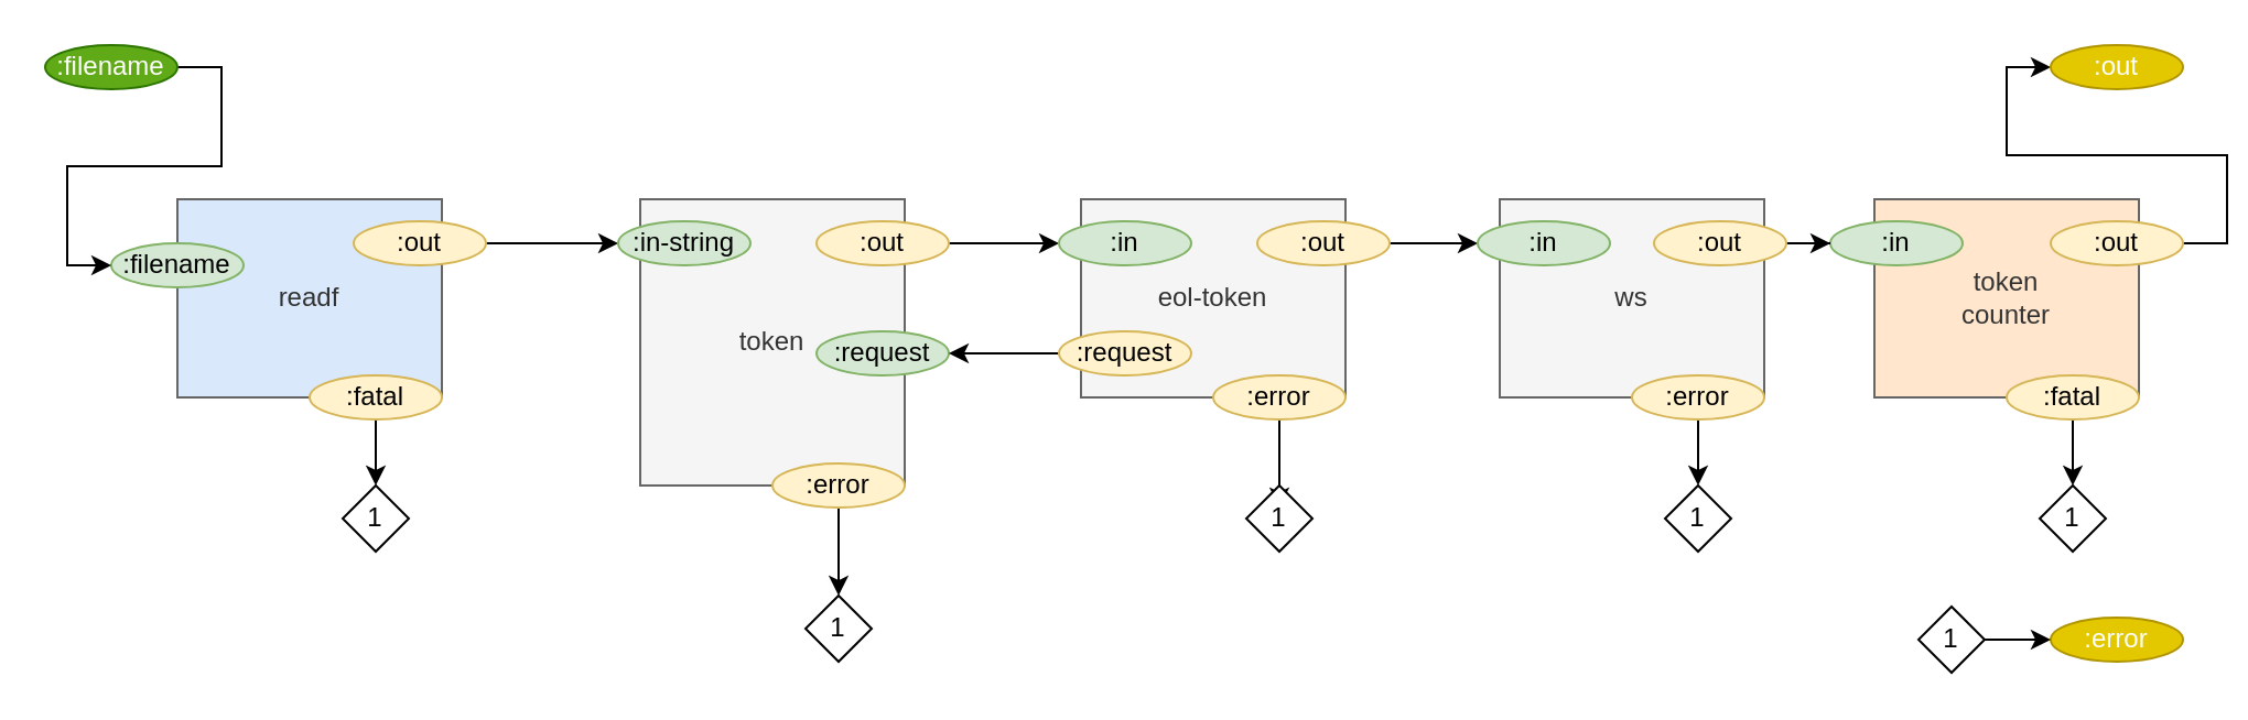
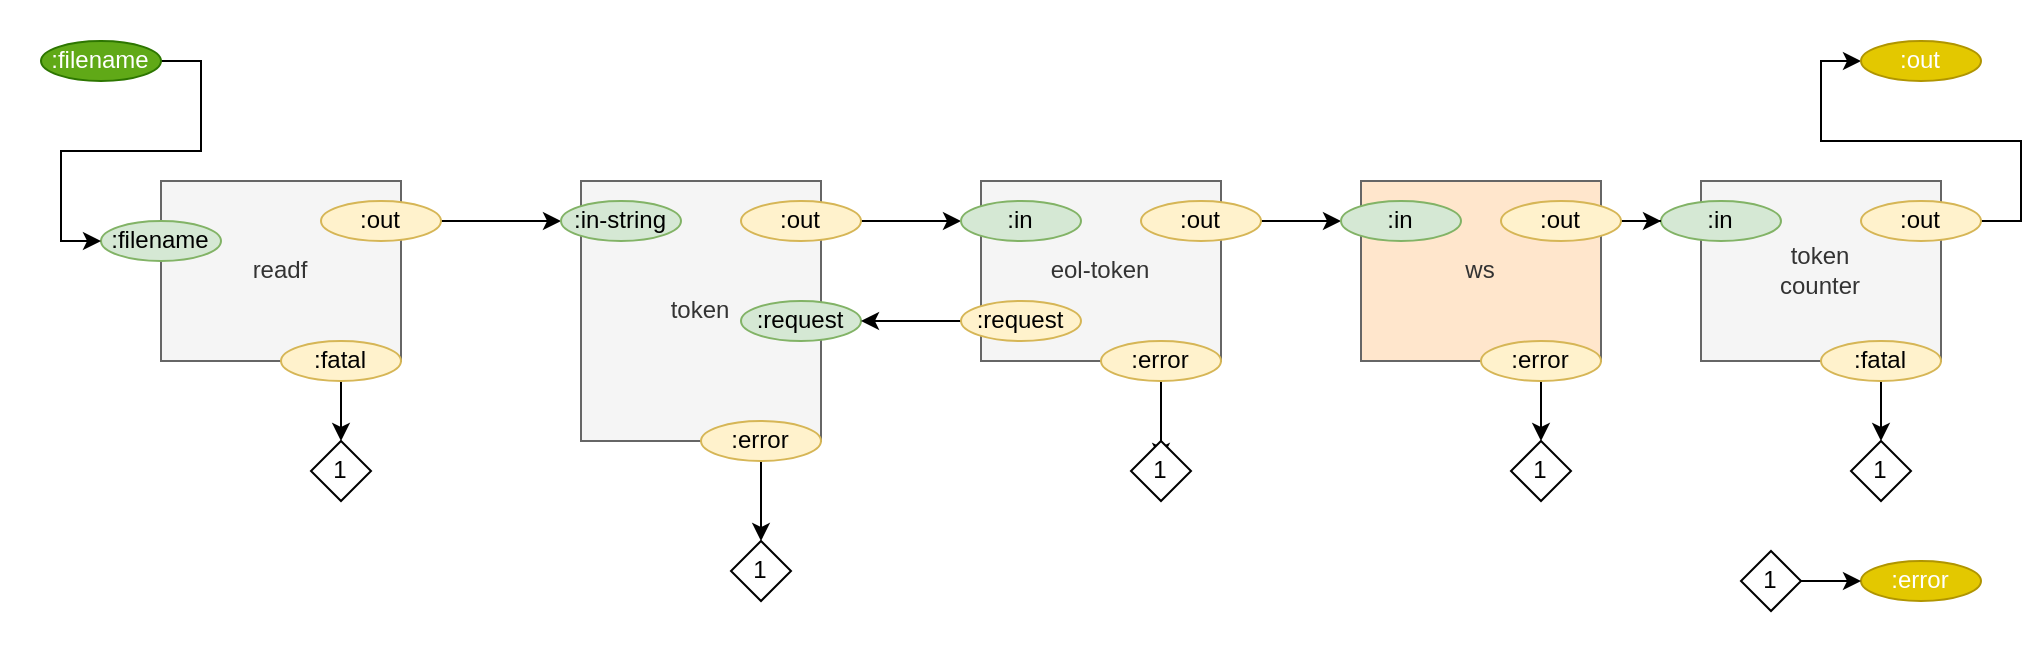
  <mxCell id="0" />
  <mxCell id="1" parent="0" />
- <mxCell id="2" value="readf" style="rounded=0;whiteSpace=wrap;html=1;fillColor=#dae8fc;strokeColor=#666666;fontColor=#333333;" vertex="1" parent="1"><mxGeometry x="80" y="90" width="120" height="90" as="geometry" /></mxCell>
- <mxCell id="3" value="token&lt;br&gt;counter" style="rounded=0;whiteSpace=wrap;html=1;fillColor=#ffe6cc;strokeColor=#666666;fontColor=#333333;" vertex="1" parent="1"><mxGeometry x="850" y="90" width="120" height="90" as="geometry" /></mxCell>
+ <mxCell id="2" value="readf" style="rounded=0;whiteSpace=wrap;html=1;fillColor=#f5f5f5;strokeColor=#666666;fontColor=#333333;" vertex="1" parent="1"><mxGeometry x="80" y="90" width="120" height="90" as="geometry" /></mxCell>
+ <mxCell id="3" value="token&lt;br&gt;counter" style="rounded=0;whiteSpace=wrap;html=1;fillColor=#f5f5f5;strokeColor=#666666;fontColor=#333333;" vertex="1" parent="1"><mxGeometry x="850" y="90" width="120" height="90" as="geometry" /></mxCell>
  <mxCell id="4" value="token" style="rounded=0;whiteSpace=wrap;html=1;fillColor=#f5f5f5;strokeColor=#666666;fontColor=#333333;" vertex="1" parent="1"><mxGeometry x="290" y="90" width="120" height="130" as="geometry" /></mxCell>
  <mxCell id="5" value="eol-token" style="rounded=0;whiteSpace=wrap;html=1;fillColor=#f5f5f5;strokeColor=#666666;fontColor=#333333;" vertex="1" parent="1"><mxGeometry x="490" y="90" width="120" height="90" as="geometry" /></mxCell>
- <mxCell id="6" value="ws" style="rounded=0;whiteSpace=wrap;html=1;fillColor=#f5f5f5;strokeColor=#666666;fontColor=#333333;" vertex="1" parent="1"><mxGeometry x="680" y="90" width="120" height="90" as="geometry" /></mxCell>
+ <mxCell id="6" value="ws" style="rounded=0;whiteSpace=wrap;html=1;fillColor=#ffe6cc;strokeColor=#666666;fontColor=#333333;" vertex="1" parent="1"><mxGeometry x="680" y="90" width="120" height="90" as="geometry" /></mxCell>
  <mxCell id="7" value=":filename" style="ellipse;whiteSpace=wrap;html=1;fillColor=#d5e8d4;strokeColor=#82b366;" vertex="1" parent="1"><mxGeometry x="50" y="110" width="60" height="20" as="geometry" /></mxCell>
  <mxCell id="8" style="edgeStyle=orthogonalEdgeStyle;rounded=0;orthogonalLoop=1;jettySize=auto;html=1;exitX=0.5;exitY=1;exitDx=0;exitDy=0;entryX=0.5;entryY=0;entryDx=0;entryDy=0;" edge="1" parent="1" source="9" target="39"><mxGeometry relative="1" as="geometry" /></mxCell>
  <mxCell id="9" value=":error" style="ellipse;whiteSpace=wrap;html=1;fillColor=#fff2cc;strokeColor=#d6b656;" vertex="1" parent="1"><mxGeometry x="350" y="210" width="60" height="20" as="geometry" /></mxCell>
  <mxCell id="10" style="edgeStyle=orthogonalEdgeStyle;rounded=0;orthogonalLoop=1;jettySize=auto;html=1;exitX=1;exitY=0.5;exitDx=0;exitDy=0;entryX=0;entryY=0.5;entryDx=0;entryDy=0;" edge="1" parent="1" source="11" target="7"><mxGeometry relative="1" as="geometry" /></mxCell>
  <mxCell id="11" value=":filename" style="ellipse;whiteSpace=wrap;html=1;fillColor=#60a917;strokeColor=#2D7600;fontColor=#ffffff;" vertex="1" parent="1"><mxGeometry x="20" y="20" width="60" height="20" as="geometry" /></mxCell>
  <mxCell id="12" style="edgeStyle=orthogonalEdgeStyle;rounded=0;orthogonalLoop=1;jettySize=auto;html=1;exitX=1;exitY=0.5;exitDx=0;exitDy=0;" edge="1" parent="1" source="13" target="14"><mxGeometry relative="1" as="geometry" /></mxCell>
  <mxCell id="13" value=":out" style="ellipse;whiteSpace=wrap;html=1;fillColor=#fff2cc;strokeColor=#d6b656;" vertex="1" parent="1"><mxGeometry x="160" y="100" width="60" height="20" as="geometry" /></mxCell>
  <mxCell id="14" value=":in-string" style="ellipse;whiteSpace=wrap;html=1;fillColor=#d5e8d4;strokeColor=#82b366;" vertex="1" parent="1"><mxGeometry x="280" y="100" width="60" height="20" as="geometry" /></mxCell>
  <mxCell id="15" value=":request" style="ellipse;whiteSpace=wrap;html=1;fillColor=#d5e8d4;strokeColor=#82b366;" vertex="1" parent="1"><mxGeometry x="370" y="150" width="60" height="20" as="geometry" /></mxCell>
  <mxCell id="16" style="edgeStyle=orthogonalEdgeStyle;rounded=0;orthogonalLoop=1;jettySize=auto;html=1;exitX=0;exitY=0.5;exitDx=0;exitDy=0;" edge="1" parent="1" source="17" target="15"><mxGeometry relative="1" as="geometry" /></mxCell>
  <mxCell id="17" value=":request" style="ellipse;whiteSpace=wrap;html=1;fillColor=#fff2cc;strokeColor=#d6b656;" vertex="1" parent="1"><mxGeometry x="480" y="150" width="60" height="20" as="geometry" /></mxCell>
  <mxCell id="18" style="edgeStyle=orthogonalEdgeStyle;rounded=0;orthogonalLoop=1;jettySize=auto;html=1;exitX=1;exitY=0.5;exitDx=0;exitDy=0;entryX=0;entryY=0.5;entryDx=0;entryDy=0;" edge="1" parent="1" source="19" target="20"><mxGeometry relative="1" as="geometry" /></mxCell>
  <mxCell id="19" value=":out" style="ellipse;whiteSpace=wrap;html=1;fillColor=#fff2cc;strokeColor=#d6b656;" vertex="1" parent="1"><mxGeometry x="370" y="100" width="60" height="20" as="geometry" /></mxCell>
  <mxCell id="20" value=":in" style="ellipse;whiteSpace=wrap;html=1;fillColor=#d5e8d4;strokeColor=#82b366;" vertex="1" parent="1"><mxGeometry x="480" y="100" width="60" height="20" as="geometry" /></mxCell>
  <mxCell id="21" style="edgeStyle=orthogonalEdgeStyle;rounded=0;orthogonalLoop=1;jettySize=auto;html=1;exitX=1;exitY=0.5;exitDx=0;exitDy=0;entryX=0;entryY=0.5;entryDx=0;entryDy=0;" edge="1" parent="1" source="22" target="23"><mxGeometry relative="1" as="geometry" /></mxCell>
  <mxCell id="22" value=":out" style="ellipse;whiteSpace=wrap;html=1;fillColor=#fff2cc;strokeColor=#d6b656;" vertex="1" parent="1"><mxGeometry x="570" y="100" width="60" height="20" as="geometry" /></mxCell>
  <mxCell id="23" value=":in" style="ellipse;whiteSpace=wrap;html=1;fillColor=#d5e8d4;strokeColor=#82b366;" vertex="1" parent="1"><mxGeometry x="670" y="100" width="60" height="20" as="geometry" /></mxCell>
  <mxCell id="24" value=":in" style="ellipse;whiteSpace=wrap;html=1;fillColor=#d5e8d4;strokeColor=#82b366;" vertex="1" parent="1"><mxGeometry x="830" y="100" width="60" height="20" as="geometry" /></mxCell>
  <mxCell id="25" style="edgeStyle=orthogonalEdgeStyle;rounded=0;orthogonalLoop=1;jettySize=auto;html=1;exitX=1;exitY=0.5;exitDx=0;exitDy=0;" edge="1" parent="1" source="26" target="24"><mxGeometry relative="1" as="geometry" /></mxCell>
  <mxCell id="26" value=":out" style="ellipse;whiteSpace=wrap;html=1;fillColor=#fff2cc;strokeColor=#d6b656;" vertex="1" parent="1"><mxGeometry x="750" y="100" width="60" height="20" as="geometry" /></mxCell>
  <mxCell id="27" style="edgeStyle=orthogonalEdgeStyle;rounded=0;orthogonalLoop=1;jettySize=auto;html=1;exitX=1;exitY=0.5;exitDx=0;exitDy=0;entryX=0;entryY=0.5;entryDx=0;entryDy=0;" edge="1" parent="1" source="28" target="29"><mxGeometry relative="1" as="geometry" /></mxCell>
  <mxCell id="28" value=":out" style="ellipse;whiteSpace=wrap;html=1;fillColor=#fff2cc;strokeColor=#d6b656;" vertex="1" parent="1"><mxGeometry x="930" y="100" width="60" height="20" as="geometry" /></mxCell>
  <mxCell id="29" value=":out" style="ellipse;whiteSpace=wrap;html=1;fillColor=#e3c800;strokeColor=#B09500;fontColor=#ffffff;" vertex="1" parent="1"><mxGeometry x="930" y="20" width="60" height="20" as="geometry" /></mxCell>
  <mxCell id="30" style="edgeStyle=orthogonalEdgeStyle;rounded=0;orthogonalLoop=1;jettySize=auto;html=1;exitX=0.5;exitY=1;exitDx=0;exitDy=0;entryX=0.5;entryY=0;entryDx=0;entryDy=0;" edge="1" parent="1" source="31" target="43"><mxGeometry relative="1" as="geometry" /></mxCell>
  <mxCell id="31" value=":fatal" style="ellipse;whiteSpace=wrap;html=1;fillColor=#fff2cc;strokeColor=#d6b656;" vertex="1" parent="1"><mxGeometry x="910" y="170" width="60" height="20" as="geometry" /></mxCell>
  <mxCell id="32" style="edgeStyle=orthogonalEdgeStyle;rounded=0;orthogonalLoop=1;jettySize=auto;html=1;exitX=0.5;exitY=1;exitDx=0;exitDy=0;" edge="1" parent="1" source="33" target="40"><mxGeometry relative="1" as="geometry" /></mxCell>
  <mxCell id="33" value=":fatal" style="ellipse;whiteSpace=wrap;html=1;fillColor=#fff2cc;strokeColor=#d6b656;" vertex="1" parent="1"><mxGeometry x="140" y="170" width="60" height="20" as="geometry" /></mxCell>
  <mxCell id="34" style="edgeStyle=orthogonalEdgeStyle;rounded=0;orthogonalLoop=1;jettySize=auto;html=1;exitX=0.5;exitY=1;exitDx=0;exitDy=0;entryX=0.5;entryY=0;entryDx=0;entryDy=0;" edge="1" parent="1" source="35" target="42"><mxGeometry relative="1" as="geometry" /></mxCell>
  <mxCell id="35" value=":error" style="ellipse;whiteSpace=wrap;html=1;fillColor=#fff2cc;strokeColor=#d6b656;" vertex="1" parent="1"><mxGeometry x="740" y="170" width="60" height="20" as="geometry" /></mxCell>
  <mxCell id="36" style="edgeStyle=orthogonalEdgeStyle;rounded=0;orthogonalLoop=1;jettySize=auto;html=1;exitX=0.5;exitY=1;exitDx=0;exitDy=0;entryX=0.5;entryY=0.333;entryDx=0;entryDy=0;entryPerimeter=0;" edge="1" parent="1" source="37" target="41"><mxGeometry relative="1" as="geometry" /></mxCell>
  <mxCell id="37" value=":error" style="ellipse;whiteSpace=wrap;html=1;fillColor=#fff2cc;strokeColor=#d6b656;" vertex="1" parent="1"><mxGeometry x="550" y="170" width="60" height="20" as="geometry" /></mxCell>
  <mxCell id="38" value=":error" style="ellipse;whiteSpace=wrap;html=1;fillColor=#e3c800;strokeColor=#B09500;fontColor=#ffffff;" vertex="1" parent="1"><mxGeometry x="930" y="280" width="60" height="20" as="geometry" /></mxCell>
  <mxCell id="39" value="1" style="rhombus;whiteSpace=wrap;html=1;" vertex="1" parent="1"><mxGeometry x="365" y="270" width="30" height="30" as="geometry" /></mxCell>
  <mxCell id="40" value="1" style="rhombus;whiteSpace=wrap;html=1;" vertex="1" parent="1"><mxGeometry x="155" y="220" width="30" height="30" as="geometry" /></mxCell>
  <mxCell id="41" value="1" style="rhombus;whiteSpace=wrap;html=1;" vertex="1" parent="1"><mxGeometry x="565" y="220" width="30" height="30" as="geometry" /></mxCell>
  <mxCell id="42" value="1" style="rhombus;whiteSpace=wrap;html=1;" vertex="1" parent="1"><mxGeometry x="755" y="220" width="30" height="30" as="geometry" /></mxCell>
  <mxCell id="43" value="1" style="rhombus;whiteSpace=wrap;html=1;" vertex="1" parent="1"><mxGeometry x="925" y="220" width="30" height="30" as="geometry" /></mxCell>
  <mxCell id="44" style="edgeStyle=orthogonalEdgeStyle;rounded=0;orthogonalLoop=1;jettySize=auto;html=1;exitX=1;exitY=0.5;exitDx=0;exitDy=0;" edge="1" parent="1" source="45" target="38"><mxGeometry relative="1" as="geometry" /></mxCell>
  <mxCell id="45" value="1" style="rhombus;whiteSpace=wrap;html=1;" vertex="1" parent="1"><mxGeometry x="870" y="275" width="30" height="30" as="geometry" /></mxCell>
